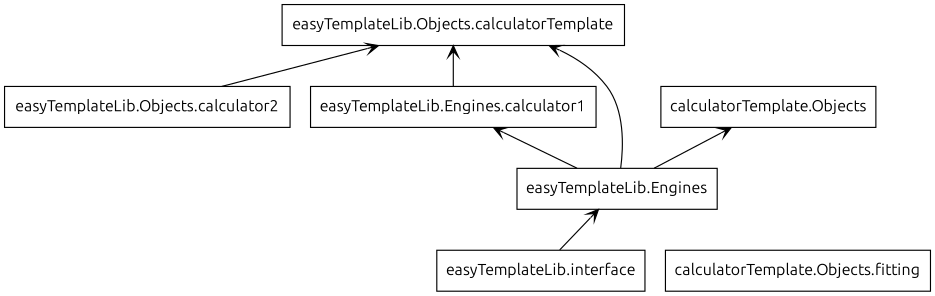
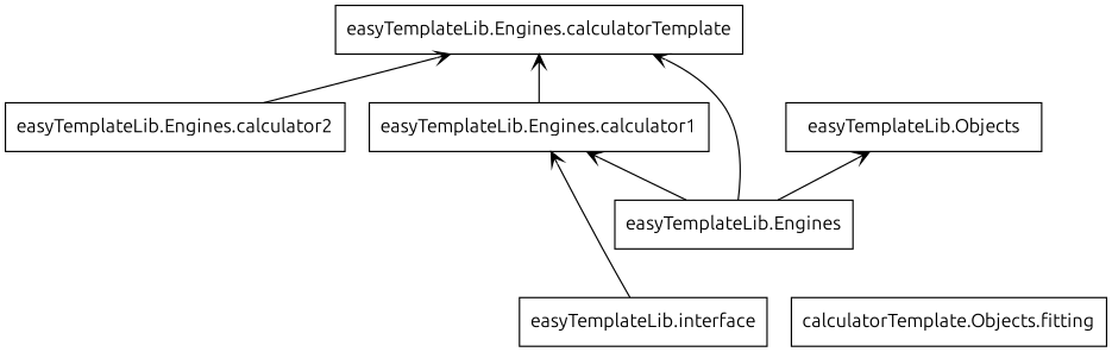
  digraph {
    fontname=Ubuntu
    rankdir=BT
    node [fontname=Ubuntu shape=box]
    edge [arrowhead=open arrowtail=none fontname=Ubuntu]
    n1 [label="easyTemplateLib.Engines"]
    n2 [label="easyTemplateLib.Engines.calculator1"]
-   n3 [label="easyTemplateLib.Objects.calculatorTemplate"]
-   n4 [label="calculatorTemplate.Objects"]
-   n5 [label="easyTemplateLib.Objects.calculator2"]
+   n3 [label="easyTemplateLib.Engines.calculatorTemplate"]
+   n4 [label="easyTemplateLib.Objects"]
+   n5 [label="easyTemplateLib.Engines.calculator2"]
    n6 [label="calculatorTemplate.Objects.fitting"]
    n7 [label="easyTemplateLib.interface"]
    n1 -> n2
    n1 -> n3
    n1 -> n4
    n2 -> n3
    n5 -> n3
-   n7 -> n1
+   n7 -> n2
  }
